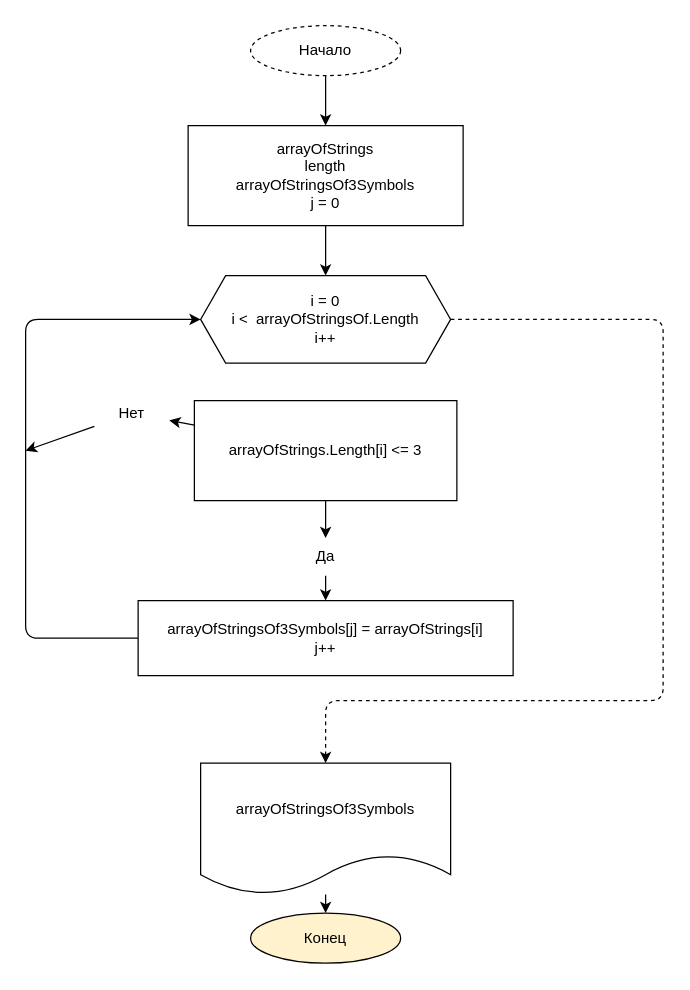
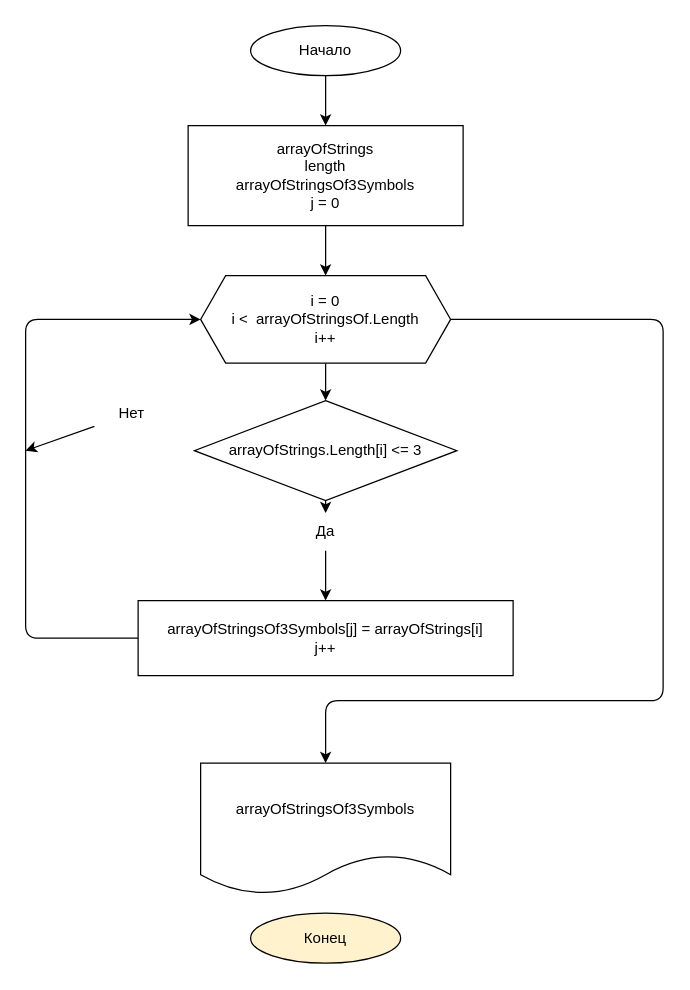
  <mxCell id="0" />
  <mxCell id="1" parent="0" />
  <mxCell id="2" style="edgeStyle=none;html=1;entryX=0.5;entryY=0;entryDx=0;entryDy=0;" edge="1" parent="1" source="3" target="5"><mxGeometry relative="1" as="geometry" /></mxCell>
- <mxCell id="3" value="Начало" style="ellipse;whiteSpace=wrap;html=1;dashed=1;" vertex="1" parent="1"><mxGeometry x="200" y="20" width="120" height="40" as="geometry" /></mxCell>
+ <mxCell id="3" value="Начало" style="ellipse;whiteSpace=wrap;html=1;" vertex="1" parent="1"><mxGeometry x="200" y="20" width="120" height="40" as="geometry" /></mxCell>
  <mxCell id="4" style="edgeStyle=none;html=1;entryX=0.5;entryY=0;entryDx=0;entryDy=0;" edge="1" parent="1" source="5" target="8"><mxGeometry relative="1" as="geometry" /></mxCell>
  <mxCell id="5" value="arrayOfStrings&lt;br&gt;length&lt;br&gt;arrayOfStringsOf3Symbols&lt;br&gt;j = 0" style="rounded=0;whiteSpace=wrap;html=1;" vertex="1" parent="1"><mxGeometry x="150" y="100" width="220" height="80" as="geometry" /></mxCell>
- <mxCell id="7" style="edgeStyle=none;html=1;exitX=1;exitY=0.5;exitDx=0;exitDy=0;entryX=0.5;entryY=0;entryDx=0;entryDy=0;dashed=1;" edge="1" parent="1" source="8" target="19"><mxGeometry relative="1" as="geometry"><mxPoint x="530" y="360" as="targetPoint" /><Array as="points"><mxPoint x="530" y="255" /><mxPoint x="530" y="560" /><mxPoint x="260" y="560" /></Array></mxGeometry></mxCell>
+ <mxCell id="6" style="edgeStyle=none;html=1;entryX=0.5;entryY=0;entryDx=0;entryDy=0;" edge="1" parent="1" source="8" target="10"><mxGeometry relative="1" as="geometry" /></mxCell>
+ <mxCell id="7" style="edgeStyle=none;html=1;exitX=1;exitY=0.5;exitDx=0;exitDy=0;entryX=0.5;entryY=0;entryDx=0;entryDy=0;" edge="1" parent="1" source="8" target="19"><mxGeometry relative="1" as="geometry"><mxPoint x="530" y="360" as="targetPoint" /><Array as="points"><mxPoint x="530" y="255" /><mxPoint x="530" y="560" /><mxPoint x="260" y="560" /></Array></mxGeometry></mxCell>
  <mxCell id="8" value="i = 0&lt;br&gt;i &amp;lt;&amp;nbsp; arrayOfStringsOf.Length&lt;br&gt;i++" style="shape=hexagon;perimeter=hexagonPerimeter2;whiteSpace=wrap;html=1;fixedSize=1;" vertex="1" parent="1"><mxGeometry x="160" y="220" width="200" height="70" as="geometry" /></mxCell>
- <mxCell id="9" style="edgeStyle=none;html=1;" edge="1" parent="1" source="10" target="17"><mxGeometry relative="1" as="geometry"><mxPoint x="120" y="360" as="targetPoint" /></mxGeometry></mxCell>
- <mxCell id="10" value="&lt;span&gt;arrayOfStrings.Length[i] &amp;lt;= 3&lt;/span&gt;" style="whiteSpace=wrap;html=1;rounded=0;" vertex="1" parent="1"><mxGeometry x="155" y="320" width="210" height="80" as="geometry" /></mxCell>
+ <mxCell id="10" value="&lt;span&gt;arrayOfStrings.Length[i] &amp;lt;= 3&lt;/span&gt;" style="rhombus;whiteSpace=wrap;html=1;" vertex="1" parent="1"><mxGeometry x="155" y="320" width="210" height="80" as="geometry" /></mxCell>
  <mxCell id="11" value="" style="endArrow=classic;html=1;exitX=0.5;exitY=1;exitDx=0;exitDy=0;" edge="1" parent="1" source="10" target="13"><mxGeometry width="50" height="50" relative="1" as="geometry"><mxPoint x="220" y="450" as="sourcePoint" /><mxPoint x="260" y="540" as="targetPoint" /></mxGeometry></mxCell>
  <mxCell id="12" style="edgeStyle=none;html=1;entryX=0.5;entryY=0;entryDx=0;entryDy=0;" edge="1" parent="1" source="13" target="15"><mxGeometry relative="1" as="geometry" /></mxCell>
- <mxCell id="13" value="Да" style="text;html=1;strokeColor=none;fillColor=none;align=center;verticalAlign=middle;whiteSpace=wrap;rounded=0;" vertex="1" parent="1"><mxGeometry x="230" y="430" width="60" height="30" as="geometry" /></mxCell>
+ <mxCell id="13" value="Да" style="text;html=1;strokeColor=none;fillColor=none;align=center;verticalAlign=middle;whiteSpace=wrap;rounded=0;" vertex="1" parent="1"><mxGeometry x="230" y="410" width="60" height="30" as="geometry" /></mxCell>
  <mxCell id="14" style="edgeStyle=none;html=1;exitX=0;exitY=0.5;exitDx=0;exitDy=0;entryX=0;entryY=0.5;entryDx=0;entryDy=0;" edge="1" parent="1" source="15" target="8"><mxGeometry relative="1" as="geometry"><mxPoint x="10" y="260" as="targetPoint" /><Array as="points"><mxPoint x="20" y="510" /><mxPoint x="20" y="255" /></Array></mxGeometry></mxCell>
  <mxCell id="15" value="&lt;span&gt;arrayOfStringsOf3Symbols[j] = arrayOfStrings[i]&lt;br&gt;j++&lt;br&gt;&lt;/span&gt;" style="rounded=0;whiteSpace=wrap;html=1;" vertex="1" parent="1"><mxGeometry x="110" y="480" width="300" height="60" as="geometry" /></mxCell>
  <mxCell id="16" style="edgeStyle=none;html=1;" edge="1" parent="1" source="17"><mxGeometry relative="1" as="geometry"><mxPoint x="20" y="360" as="targetPoint" /></mxGeometry></mxCell>
  <mxCell id="17" value="Нет" style="text;html=1;strokeColor=none;fillColor=none;align=center;verticalAlign=middle;whiteSpace=wrap;rounded=0;" vertex="1" parent="1"><mxGeometry x="75" y="315" width="60" height="30" as="geometry" /></mxCell>
- <mxCell id="18" style="edgeStyle=none;html=1;entryX=0.5;entryY=0;entryDx=0;entryDy=0;" edge="1" parent="1" source="19" target="20"><mxGeometry relative="1" as="geometry" /></mxCell>
  <mxCell id="19" value="&lt;span&gt;arrayOfStringsOf3Symbols&lt;/span&gt;" style="shape=document;whiteSpace=wrap;html=1;boundedLbl=1;" vertex="1" parent="1"><mxGeometry x="160" y="610" width="200" height="105" as="geometry" /></mxCell>
  <mxCell id="20" value="Конец" style="ellipse;whiteSpace=wrap;html=1;fillColor=#fff2cc;" vertex="1" parent="1"><mxGeometry x="200" y="730" width="120" height="40" as="geometry" /></mxCell>
